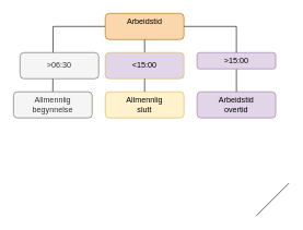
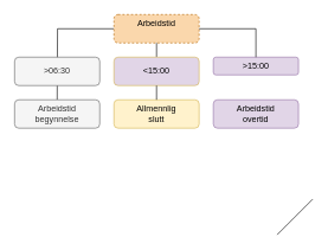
  <mxCell id="0" />
  <mxCell id="1" parent="0" />
  <mxCell id="2" style="edgeStyle=orthogonalEdgeStyle;rounded=0;orthogonalLoop=1;jettySize=auto;html=1;exitX=0;exitY=0.5;exitDx=0;exitDy=0;endArrow=none;endFill=0;" edge="1" parent="1" source="3"><mxGeometry relative="1" as="geometry"><mxPoint x="80" y="140" as="targetPoint" /></mxGeometry></mxCell>
- <mxCell id="3" value="&lt;div&gt;Arbeidstid&lt;/div&gt;&lt;div&gt;&lt;br&gt;&lt;/div&gt;" style="rounded=1;whiteSpace=wrap;html=1;fillColor=#fad7ac;strokeColor=#b46504;" vertex="1" parent="1"><mxGeometry x="160" y="20" width="120" height="40" as="geometry" /></mxCell>
- <mxCell id="4" value="&amp;gt;06:30" style="rounded=1;whiteSpace=wrap;html=1;fillColor=#f5f5f5;fontColor=#333333;strokeColor=#666666;" vertex="1" parent="1"><mxGeometry x="30" y="80" width="120" height="40" as="geometry" /></mxCell>
+ <mxCell id="3" value="&lt;div&gt;Arbeidstid&lt;/div&gt;&lt;div&gt;&lt;br&gt;&lt;/div&gt;" style="rounded=1;whiteSpace=wrap;html=1;fillColor=#fad7ac;strokeColor=#b46504;dashed=1;" vertex="1" parent="1"><mxGeometry x="160" y="20" width="120" height="40" as="geometry" /></mxCell>
+ <mxCell id="4" value="&amp;gt;06:30" style="rounded=1;whiteSpace=wrap;html=1;fillColor=#f5f5f5;fontColor=#333333;strokeColor=#666666;" vertex="1" parent="1"><mxGeometry x="20" y="80" width="120" height="40" as="geometry" /></mxCell>
  <mxCell id="5" value="" style="endArrow=none;html=1;rounded=0;" edge="1" parent="1"><mxGeometry width="50" height="50" relative="1" as="geometry"><mxPoint x="390" y="330" as="sourcePoint" /><mxPoint x="440" y="280" as="targetPoint" /></mxGeometry></mxCell>
- <mxCell id="6" value="&lt;div&gt;Allmennlig &lt;br&gt;&lt;/div&gt;&lt;div&gt;begynnelse&lt;br&gt;&lt;/div&gt;" style="rounded=1;whiteSpace=wrap;html=1;fillColor=#f5f5f5;fontColor=#333333;strokeColor=#666666;" vertex="1" parent="1"><mxGeometry x="20" y="140" width="120" height="40" as="geometry" /></mxCell>
+ <mxCell id="6" value="&lt;div&gt;Arbeidstid &lt;br&gt;&lt;/div&gt;&lt;div&gt;begynnelse&lt;br&gt;&lt;/div&gt;" style="rounded=1;whiteSpace=wrap;html=1;fillColor=#f5f5f5;fontColor=#333333;strokeColor=#666666;" vertex="1" parent="1"><mxGeometry x="20" y="140" width="120" height="40" as="geometry" /></mxCell>
  <mxCell id="7" value="&lt;div&gt;Allmennlig&lt;/div&gt;&lt;div&gt;slutt&lt;/div&gt;" style="rounded=1;whiteSpace=wrap;html=1;fillColor=#fff2cc;strokeColor=#d6b656;" vertex="1" parent="1"><mxGeometry x="160" y="140" width="120" height="40" as="geometry" /></mxCell>
  <mxCell id="8" value="&lt;div&gt;Arbeidstid&lt;/div&gt;&lt;div&gt;overtid&lt;br&gt;&lt;/div&gt;" style="rounded=1;whiteSpace=wrap;html=1;fillColor=#e1d5e7;strokeColor=#9673a6;" vertex="1" parent="1"><mxGeometry x="300" y="140" width="120" height="40" as="geometry" /></mxCell>
  <mxCell id="9" value="" style="endArrow=none;html=1;rounded=0;entryX=0.5;entryY=1;entryDx=0;entryDy=0;startArrow=none;startFill=1;exitX=0.5;exitY=0;exitDx=0;exitDy=0;" edge="1" parent="1" source="10" target="3"><mxGeometry width="50" height="50" relative="1" as="geometry"><mxPoint x="310" y="50" as="sourcePoint" /><mxPoint x="450" y="290" as="targetPoint" /></mxGeometry></mxCell>
  <mxCell id="10" value="&amp;lt;15:00" style="rounded=1;whiteSpace=wrap;html=1;fillColor=#e1d5e7;strokeColor=#d6b656;" vertex="1" parent="1"><mxGeometry x="160" y="80" width="120" height="40" as="geometry" /></mxCell>
  <mxCell id="11" value="" style="endArrow=none;html=1;rounded=0;entryX=0.5;entryY=1;entryDx=0;entryDy=0;startArrow=none;startFill=0;exitX=0.5;exitY=0;exitDx=0;exitDy=0;endFill=0;" edge="1" parent="1" source="7" target="10"><mxGeometry width="50" height="50" relative="1" as="geometry"><mxPoint x="220" y="140" as="sourcePoint" /><mxPoint x="220" y="60" as="targetPoint" /></mxGeometry></mxCell>
- <mxCell id="12" style="edgeStyle=orthogonalEdgeStyle;rounded=0;orthogonalLoop=1;jettySize=auto;html=1;entryX=0.5;entryY=0;entryDx=0;entryDy=0;startArrow=none;exitX=0.5;exitY=1;exitDx=0;exitDy=0;endArrow=none;endFill=0;" edge="1" parent="1" source="13" target="8"><mxGeometry relative="1" as="geometry"><mxPoint x="90" y="150" as="targetPoint" /><mxPoint x="500" y="150" as="sourcePoint" /><Array as="points"><mxPoint x="360" y="110" /><mxPoint x="360" y="110" /></Array></mxGeometry></mxCell>
  <mxCell id="13" value="&amp;gt;15:00" style="rounded=1;whiteSpace=wrap;html=1;fillColor=#e1d5e7;strokeColor=#9673a6;" vertex="1" parent="1"><mxGeometry x="300" y="80" width="120" height="25" as="geometry" /></mxCell>
  <mxCell id="14" value="" style="edgeStyle=orthogonalEdgeStyle;rounded=0;orthogonalLoop=1;jettySize=auto;html=1;exitX=1;exitY=0.5;exitDx=0;exitDy=0;entryX=0.5;entryY=0;entryDx=0;entryDy=0;endArrow=none;" edge="1" parent="1" source="3" target="13"><mxGeometry relative="1" as="geometry"><mxPoint x="360" y="140" as="targetPoint" /><mxPoint x="280" y="40" as="sourcePoint" /></mxGeometry></mxCell>
